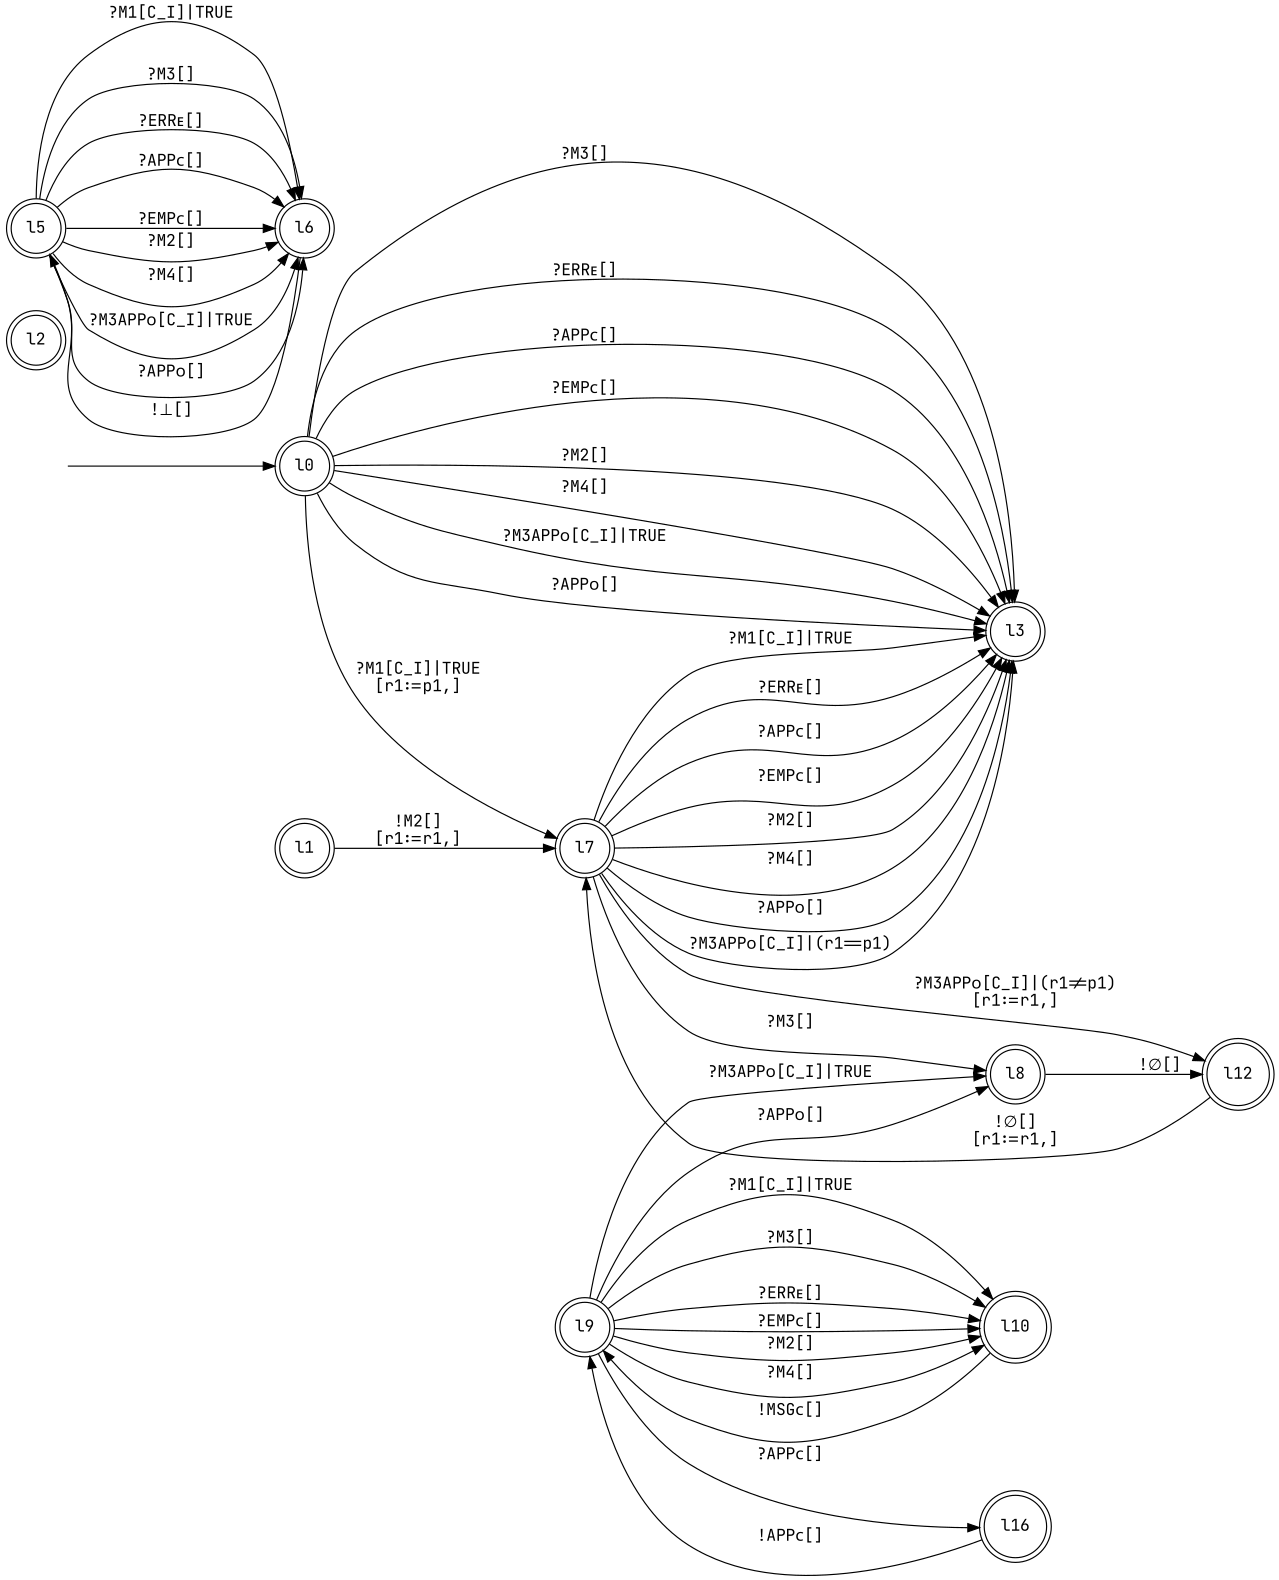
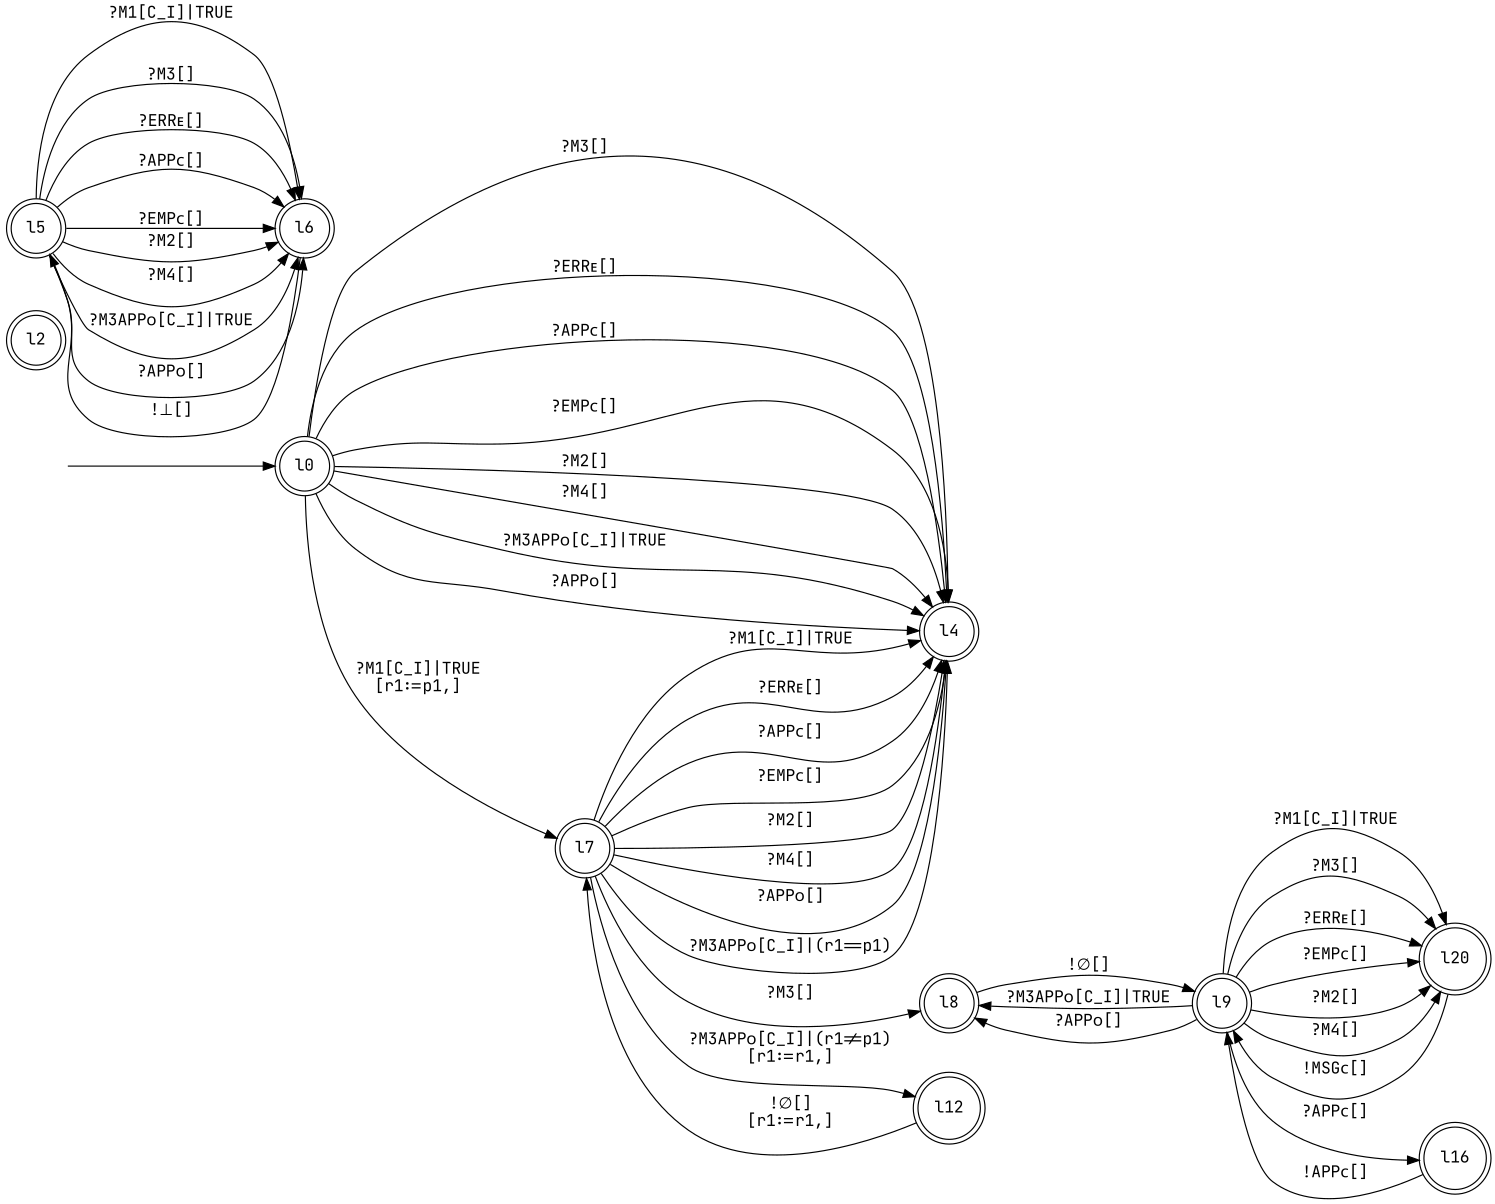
  digraph {
    fontname="JetBrains Mono"
    rankdir=LR
    node [fontname="JetBrains Mono" shape=doublecircle]
    edge [fontname="JetBrains Mono"]
    "" [shape=none]
    l0
-   l4 [label=l3]
+   l4
    l7
-   l1
    l8
    l12
    l2
    l5
    l6
    l9
-   l10
+   l10 [label=l20]
    n13 [label=l16]
    "" -> l0
    l0 -> l4 [label=<?M3[]>]
    l0 -> l4 [label=<?ERRᴇ[]>]
    l0 -> l4 [label=<?APPᴄ[]>]
    l0 -> l4 [label=<?EMPᴄ[]>]
    l0 -> l4 [label=<?M2[]>]
    l0 -> l4 [label=<?M4[]>]
    l0 -> l4 [label=<?M3APPᴏ[C_I]|TRUE>]
    l0 -> l4 [label=<?APPᴏ[]>]
    l0 -> l7 [label=<?M1[C_I]|TRUE<BR />[r1:=p1,]>]
    l7 -> l4 [label=<?M1[C_I]|TRUE>]
    l7 -> l4 [label=<?ERRᴇ[]>]
    l7 -> l4 [label=<?APPᴄ[]>]
    l7 -> l4 [label=<?EMPᴄ[]>]
    l7 -> l4 [label=<?M2[]>]
    l7 -> l4 [label=<?M4[]>]
    l7 -> l4 [label=<?APPᴏ[]>]
    l7 -> l4 [label=<?M3APPᴏ[C_I]|(r1==p1)>]
    l7 -> l8 [label=<?M3[]>]
    l7 -> l12 [label=<?M3APPᴏ[C_I]|(r1!=p1)<BR />[r1:=r1,]>]
-   l1 -> l7 [label=<!M2[]<BR />[r1:=r1,]>]
-   l8 -> l12 [label=<!∅[]>]
+   l8 -> l9 [label=<!∅[]>]
    l12 -> l7 [label=<!∅[]<BR />[r1:=r1,]>]
    l5 -> l6 [label=<?M1[C_I]|TRUE>]
    l5 -> l6 [label=<?M3[]>]
    l5 -> l6 [label=<?ERRᴇ[]>]
    l5 -> l6 [label=<?APPᴄ[]>]
    l5 -> l6 [label=<?EMPᴄ[]>]
    l5 -> l6 [label=<?M2[]>]
    l5 -> l6 [label=<?M4[]>]
    l5 -> l6 [label=<?M3APPᴏ[C_I]|TRUE>]
    l5 -> l6 [label=<?APPᴏ[]>]
    l6 -> l5 [label=<!⊥[]>]
    l9 -> l8 [label=<?M3APPᴏ[C_I]|TRUE>]
    l9 -> l8 [label=<?APPᴏ[]>]
    l9 -> l10 [label=<?M1[C_I]|TRUE>]
    l9 -> l10 [label=<?M3[]>]
    l9 -> l10 [label=<?ERRᴇ[]>]
    l9 -> l10 [label=<?EMPᴄ[]>]
    l9 -> l10 [label=<?M2[]>]
    l9 -> l10 [label=<?M4[]>]
    l9 -> n13 [label=<?APPᴄ[]>]
    l10 -> l9 [label=<!MSGᴄ[]>]
    n13 -> l9 [label=<!APPᴄ[]>]
  }
